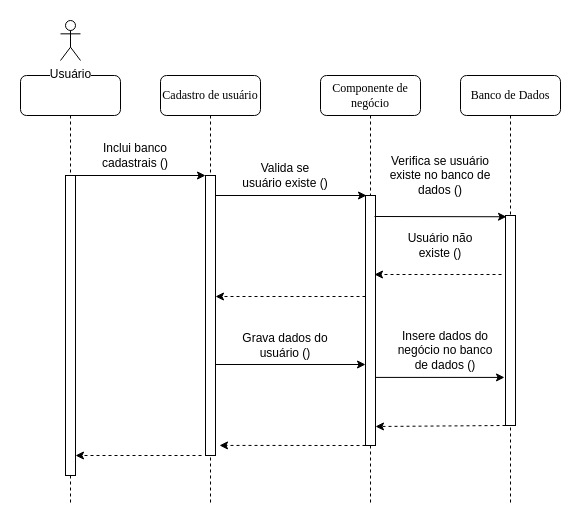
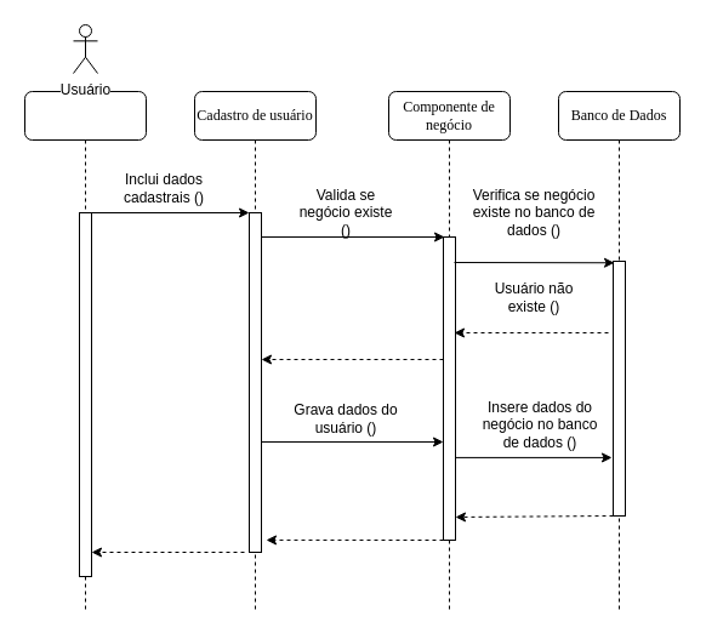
  <mxCell id="0" />
  <mxCell id="1" parent="0" />
  <mxCell id="2" value="Cadastro de usuário" style="shape=umlLifeline;perimeter=lifelinePerimeter;whiteSpace=wrap;html=1;container=1;collapsible=0;recursiveResize=0;outlineConnect=0;rounded=1;shadow=0;comic=0;labelBackgroundColor=none;strokeColor=#000000;strokeWidth=1;fillColor=#FFFFFF;fontFamily=Verdana;fontSize=12;fontColor=#000000;align=center;" vertex="1" parent="1"><mxGeometry x="160" y="75" width="100" height="430" as="geometry" /></mxCell>
  <mxCell id="3" value="" style="html=1;points=[];perimeter=orthogonalPerimeter;rounded=0;shadow=0;comic=0;labelBackgroundColor=none;strokeColor=#000000;strokeWidth=1;fillColor=#FFFFFF;fontFamily=Verdana;fontSize=12;fontColor=#000000;align=center;" vertex="1" parent="2"><mxGeometry x="45" y="100" width="10" height="280" as="geometry" /></mxCell>
  <mxCell id="4" value="Componente de negócio" style="shape=umlLifeline;perimeter=lifelinePerimeter;whiteSpace=wrap;html=1;container=1;collapsible=0;recursiveResize=0;outlineConnect=0;rounded=1;shadow=0;comic=0;labelBackgroundColor=none;strokeColor=#000000;strokeWidth=1;fillColor=#FFFFFF;fontFamily=Verdana;fontSize=12;fontColor=#000000;align=center;" vertex="1" parent="1"><mxGeometry x="320" y="75" width="100" height="430" as="geometry" /></mxCell>
  <mxCell id="5" value="" style="html=1;points=[];perimeter=orthogonalPerimeter;rounded=0;shadow=0;comic=0;labelBackgroundColor=none;strokeColor=#000000;strokeWidth=1;fillColor=#FFFFFF;fontFamily=Verdana;fontSize=12;fontColor=#000000;align=center;" vertex="1" parent="4"><mxGeometry x="45" y="120" width="10" height="250" as="geometry" /></mxCell>
  <mxCell id="6" value="Banco de Dados" style="shape=umlLifeline;perimeter=lifelinePerimeter;whiteSpace=wrap;html=1;container=1;collapsible=0;recursiveResize=0;outlineConnect=0;rounded=1;shadow=0;comic=0;labelBackgroundColor=none;strokeColor=#000000;strokeWidth=1;fillColor=#FFFFFF;fontFamily=Verdana;fontSize=12;fontColor=#000000;align=center;" vertex="1" parent="1"><mxGeometry x="460" y="75" width="100" height="430" as="geometry" /></mxCell>
  <mxCell id="7" value="" style="shape=umlLifeline;perimeter=lifelinePerimeter;whiteSpace=wrap;html=1;container=1;collapsible=0;recursiveResize=0;outlineConnect=0;rounded=1;shadow=0;comic=0;labelBackgroundColor=none;strokeColor=#000000;strokeWidth=1;fillColor=#ffffff;fontFamily=Verdana;fontSize=12;fontColor=#000000;align=center;gradientColor=none;" vertex="1" parent="1"><mxGeometry x="20" y="75" width="100" height="430" as="geometry" /></mxCell>
  <mxCell id="8" value="" style="html=1;points=[];perimeter=orthogonalPerimeter;rounded=0;shadow=0;comic=0;labelBackgroundColor=none;strokeColor=#000000;strokeWidth=1;fillColor=#FFFFFF;fontFamily=Verdana;fontSize=12;fontColor=#000000;align=center;" vertex="1" parent="7"><mxGeometry x="45" y="100" width="10" height="300" as="geometry" /></mxCell>
  <mxCell id="9" value="" style="html=1;points=[];perimeter=orthogonalPerimeter;rounded=0;shadow=0;comic=0;labelBackgroundColor=none;strokeColor=#000000;strokeWidth=1;fillColor=#FFFFFF;fontFamily=Verdana;fontSize=12;fontColor=#000000;align=center;" vertex="1" parent="1"><mxGeometry x="505" y="215" width="10" height="210" as="geometry" /></mxCell>
  <mxCell id="10" value="Usuário" style="shape=umlActor;verticalLabelPosition=bottom;labelBackgroundColor=#ffffff;verticalAlign=top;html=1;outlineConnect=0;" vertex="1" parent="1"><mxGeometry x="60" y="20" width="20" height="40" as="geometry" /></mxCell>
  <mxCell id="11" value="" style="endArrow=classic;html=1;exitX=0.7;exitY=0;exitDx=0;exitDy=0;exitPerimeter=0;entryX=0;entryY=0;entryDx=0;entryDy=0;entryPerimeter=0;" edge="1" parent="1" source="8" target="3"><mxGeometry width="50" height="50" relative="1" as="geometry"><mxPoint x="20" y="725" as="sourcePoint" /><mxPoint x="70" y="675" as="targetPoint" /><Array as="points" /></mxGeometry></mxCell>
- <mxCell id="12" value="Inclui banco cadastrais ()" style="text;html=1;strokeColor=none;fillColor=none;align=center;verticalAlign=middle;whiteSpace=wrap;rounded=0;" vertex="1" parent="1"><mxGeometry x="75" y="145" width="120" height="20" as="geometry" /></mxCell>
+ <mxCell id="12" value="Inclui dados cadastrais ()" style="text;html=1;strokeColor=none;fillColor=none;align=center;verticalAlign=middle;whiteSpace=wrap;rounded=0;" vertex="1" parent="1"><mxGeometry x="75" y="145" width="120" height="20" as="geometry" /></mxCell>
  <mxCell id="13" value="" style="endArrow=classic;html=1;entryX=0.1;entryY=0;entryDx=0;entryDy=0;entryPerimeter=0;" edge="1" parent="1" source="3" target="5"><mxGeometry width="50" height="50" relative="1" as="geometry"><mxPoint x="250" y="240" as="sourcePoint" /><mxPoint x="360" y="195" as="targetPoint" /></mxGeometry></mxCell>
- <mxCell id="14" value="Valida se usuário existe ()" style="text;html=1;strokeColor=none;fillColor=none;align=center;verticalAlign=middle;whiteSpace=wrap;rounded=0;" vertex="1" parent="1"><mxGeometry x="240" y="160" width="90" height="30" as="geometry" /></mxCell>
+ <mxCell id="14" value="Valida se negócio existe ()" style="text;html=1;strokeColor=none;fillColor=none;align=center;verticalAlign=middle;whiteSpace=wrap;rounded=0;" vertex="1" parent="1"><mxGeometry x="240" y="160" width="90" height="30" as="geometry" /></mxCell>
  <mxCell id="15" value="" style="endArrow=classic;html=1;entryX=0.1;entryY=0.006;entryDx=0;entryDy=0;entryPerimeter=0;" edge="1" parent="1" target="9"><mxGeometry width="50" height="50" relative="1" as="geometry"><mxPoint x="374" y="216" as="sourcePoint" /><mxPoint x="460" y="200" as="targetPoint" /></mxGeometry></mxCell>
- <mxCell id="16" value="Verifica se usuário existe no banco de dados ()" style="text;html=1;strokeColor=none;fillColor=none;align=center;verticalAlign=middle;whiteSpace=wrap;rounded=0;" vertex="1" parent="1"><mxGeometry x="380" y="145" width="120" height="60" as="geometry" /></mxCell>
+ <mxCell id="16" value="Verifica se negócio existe no banco de dados ()" style="text;html=1;strokeColor=none;fillColor=none;align=center;verticalAlign=middle;whiteSpace=wrap;rounded=0;" vertex="1" parent="1"><mxGeometry x="380" y="145" width="120" height="60" as="geometry" /></mxCell>
  <mxCell id="17" value="" style="endArrow=classic;html=1;dashed=1;" edge="1" parent="1"><mxGeometry width="50" height="50" relative="1" as="geometry"><mxPoint x="501" y="274" as="sourcePoint" /><mxPoint x="374" y="274" as="targetPoint" /></mxGeometry></mxCell>
  <mxCell id="18" value="Usuário não existe ()" style="text;html=1;strokeColor=none;fillColor=none;align=center;verticalAlign=middle;whiteSpace=wrap;rounded=0;" vertex="1" parent="1"><mxGeometry x="395" y="222.5" width="90" height="45" as="geometry" /></mxCell>
  <mxCell id="19" value="" style="endArrow=classic;html=1;dashed=1;exitX=-0.4;exitY=0.333;exitDx=0;exitDy=0;exitPerimeter=0;" edge="1" parent="1" target="3"><mxGeometry width="50" height="50" relative="1" as="geometry"><mxPoint x="365" y="296" as="sourcePoint" /><mxPoint x="238" y="295" as="targetPoint" /></mxGeometry></mxCell>
  <mxCell id="20" value="" style="endArrow=classic;html=1;entryX=0.1;entryY=0;entryDx=0;entryDy=0;entryPerimeter=0;" edge="1" parent="1"><mxGeometry width="50" height="50" relative="1" as="geometry"><mxPoint x="214.5" y="364" as="sourcePoint" /><mxPoint x="365" y="364" as="targetPoint" /></mxGeometry></mxCell>
  <mxCell id="21" value="Grava dados do usuário ()" style="text;html=1;strokeColor=none;fillColor=none;align=center;verticalAlign=middle;whiteSpace=wrap;rounded=0;" vertex="1" parent="1"><mxGeometry x="240" y="330" width="90" height="30" as="geometry" /></mxCell>
  <mxCell id="22" value="" style="endArrow=classic;html=1;entryX=-0.1;entryY=0.771;entryDx=0;entryDy=0;entryPerimeter=0;" edge="1" parent="1" source="5" target="9"><mxGeometry width="50" height="50" relative="1" as="geometry"><mxPoint x="385" y="375" as="sourcePoint" /><mxPoint x="502" y="376" as="targetPoint" /></mxGeometry></mxCell>
  <mxCell id="23" value="Insere dados do negócio no banco de dados ()" style="text;html=1;strokeColor=none;fillColor=none;align=center;verticalAlign=middle;whiteSpace=wrap;rounded=0;" vertex="1" parent="1"><mxGeometry x="395" y="330" width="100" height="40" as="geometry" /></mxCell>
  <mxCell id="24" value="" style="endArrow=classic;html=1;dashed=1;entryX=1.4;entryY=0.964;entryDx=0;entryDy=0;entryPerimeter=0;exitX=0;exitY=1;exitDx=0;exitDy=0;exitPerimeter=0;" edge="1" parent="1" source="5" target="3"><mxGeometry width="50" height="50" relative="1" as="geometry"><mxPoint x="365" y="419" as="sourcePoint" /><mxPoint x="240" y="419" as="targetPoint" /></mxGeometry></mxCell>
  <mxCell id="25" value="" style="endArrow=classic;html=1;dashed=1;" edge="1" parent="1" target="8"><mxGeometry width="50" height="50" relative="1" as="geometry"><mxPoint x="201" y="455" as="sourcePoint" /><mxPoint x="90" y="445" as="targetPoint" /></mxGeometry></mxCell>
  <mxCell id="26" value="" style="endArrow=classic;html=1;dashed=1;exitX=0;exitY=1;exitDx=0;exitDy=0;exitPerimeter=0;entryX=1;entryY=0.924;entryDx=0;entryDy=0;entryPerimeter=0;" edge="1" parent="1" source="9" target="5"><mxGeometry width="50" height="50" relative="1" as="geometry"><mxPoint x="20" y="575" as="sourcePoint" /><mxPoint x="70" y="525" as="targetPoint" /></mxGeometry></mxCell>
